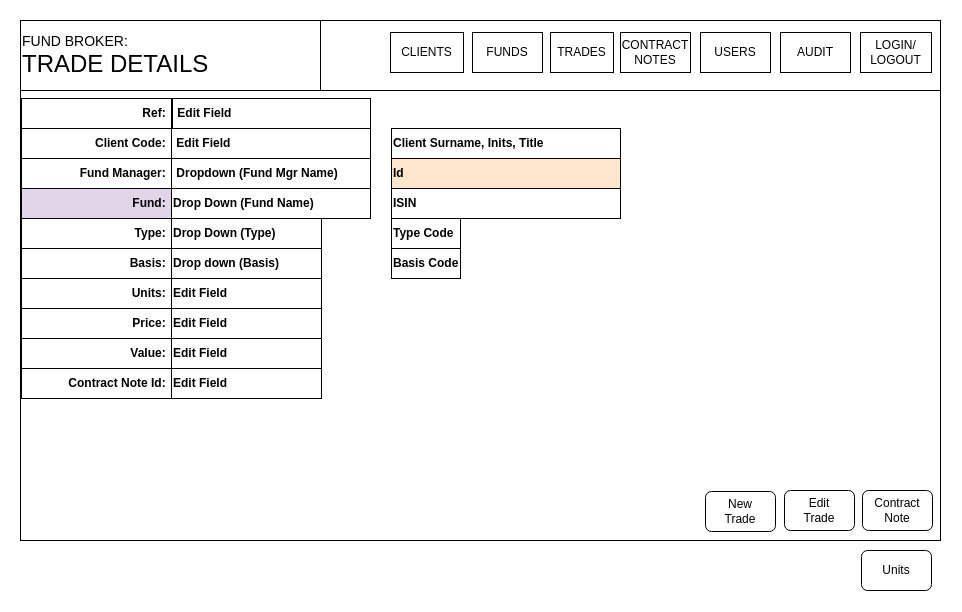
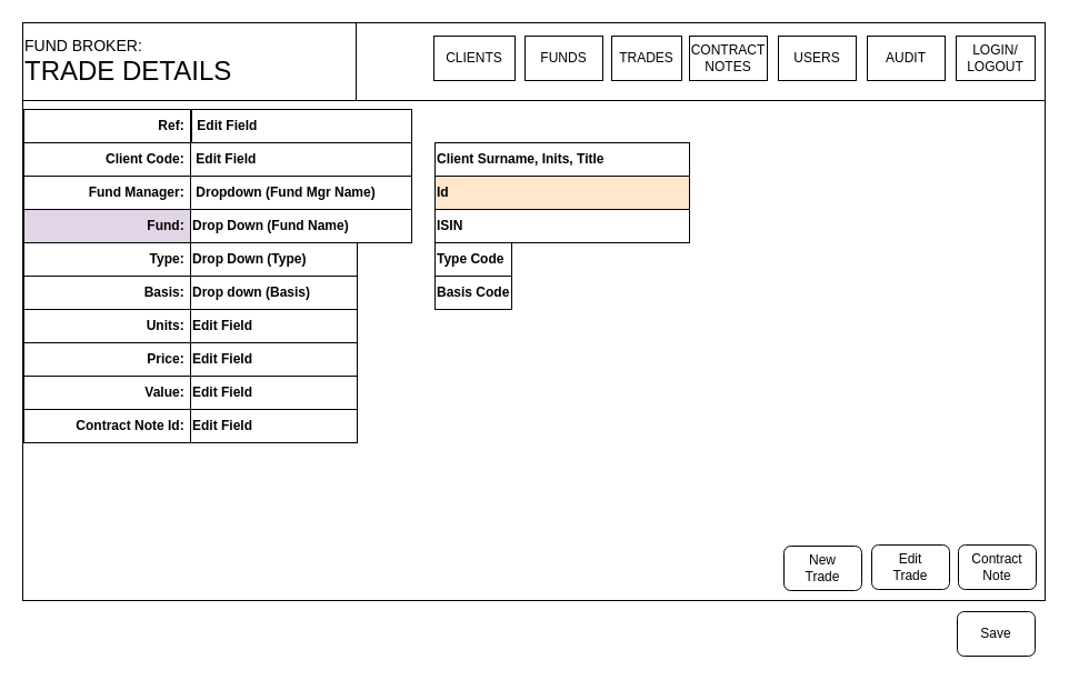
  <mxCell id="0" />
  <mxCell id="1" parent="0" />
  <mxCell id="2" value="&lt;span style=&quot;color: rgba(0, 0, 0, 0); font-family: monospace; font-size: 0px; text-align: start; text-wrap: nowrap;&quot;&gt;%3CmxGraphModel%3E%3Croot%3E%3CmxCell%20id%3D%220%22%2F%3E%3CmxCell%20id%3D%221%22%20parent%3D%220%22%2F%3E%3CmxCell%20id%3D%222%22%20value%3D%22Edit%20Field%22%20style%3D%22rounded%3D0%3BwhiteSpace%3Dwrap%3Bhtml%3D1%3Balign%3Dleft%3B%22%20vertex%3D%221%22%20parent%3D%221%22%3E%3CmxGeometry%20x%3D%22280%22%20y%3D%22210%22%20width%3D%22390%22%20height%3D%2230%22%20as%3D%22geometry%22%2F%3E%3C%2FmxCell%3E%3C%2Froot%3E%3C%2FmxGraphModel%3E&lt;/span&gt;" style="rounded=0;whiteSpace=wrap;html=1;" parent="1" vertex="1"><mxGeometry x="20" y="20" width="920" height="520" as="geometry" /></mxCell>
  <mxCell id="3" value="" style="rounded=0;whiteSpace=wrap;html=1;align=left;" parent="1" vertex="1"><mxGeometry x="20" y="20" width="920" height="70" as="geometry" /></mxCell>
  <mxCell id="4" value="LOGIN/&lt;div&gt;LOGOUT&lt;/div&gt;" style="rounded=0;whiteSpace=wrap;html=1;" parent="1" vertex="1"><mxGeometry x="860" y="32" width="71" height="40" as="geometry" /></mxCell>
  <mxCell id="5" value="CLIENTS" style="rounded=0;whiteSpace=wrap;html=1;" parent="1" vertex="1"><mxGeometry x="390" y="32" width="73" height="40" as="geometry" /></mxCell>
  <mxCell id="6" value="FUNDS" style="rounded=0;whiteSpace=wrap;html=1;" parent="1" vertex="1"><mxGeometry x="472" y="32" width="70" height="40" as="geometry" /></mxCell>
  <mxCell id="7" value="TRADES" style="rounded=0;whiteSpace=wrap;html=1;" parent="1" vertex="1"><mxGeometry x="550" y="32" width="63" height="40" as="geometry" /></mxCell>
  <mxCell id="8" value="CONTRACT&lt;div&gt;NOTES&lt;/div&gt;" style="rounded=0;whiteSpace=wrap;html=1;" parent="1" vertex="1"><mxGeometry x="620" y="32" width="70" height="40" as="geometry" /></mxCell>
  <mxCell id="9" value="&lt;font style=&quot;font-size: 14px;&quot;&gt;FUND BROKER:&lt;/font&gt;&lt;div&gt;&lt;span style=&quot;font-size: 24px; background-color: initial;&quot;&gt;TRADE DETAILS&lt;/span&gt;&lt;/div&gt;" style="rounded=0;whiteSpace=wrap;html=1;align=left;" parent="1" vertex="1"><mxGeometry x="20" y="20" width="300" height="70" as="geometry" /></mxCell>
  <mxCell id="10" value="&lt;div style=&quot;&quot;&gt;&lt;b&gt;&amp;nbsp;Edit Field&lt;/b&gt;&lt;/div&gt;" style="rounded=0;whiteSpace=wrap;html=1;align=left;" parent="1" vertex="1"><mxGeometry x="172" y="98" width="198" height="30" as="geometry" /></mxCell>
  <mxCell id="11" value="&lt;b&gt;Fund:&amp;nbsp;&lt;/b&gt;" style="rounded=0;whiteSpace=wrap;html=1;align=right;fillColor=#e1d5e7;" parent="1" vertex="1"><mxGeometry x="21" y="188" width="150" height="30" as="geometry" /></mxCell>
  <mxCell id="12" value="&lt;b&gt;Client Code:&amp;nbsp;&lt;/b&gt;" style="rounded=0;whiteSpace=wrap;html=1;align=right;" parent="1" vertex="1"><mxGeometry x="21" y="128" width="150" height="30" as="geometry" /></mxCell>
  <mxCell id="13" value="&lt;b&gt;Fund Manager:&amp;nbsp;&lt;/b&gt;" style="rounded=0;whiteSpace=wrap;html=1;align=right;" parent="1" vertex="1"><mxGeometry x="21" y="158" width="150" height="30" as="geometry" /></mxCell>
  <mxCell id="14" value="&lt;div style=&quot;&quot;&gt;&lt;b&gt;Type:&amp;nbsp;&lt;/b&gt;&lt;/div&gt;" style="rounded=0;whiteSpace=wrap;html=1;align=right;" parent="1" vertex="1"><mxGeometry x="21" y="218" width="150" height="30" as="geometry" /></mxCell>
  <mxCell id="15" value="&lt;b&gt;Basis:&amp;nbsp;&lt;/b&gt;" style="rounded=0;whiteSpace=wrap;html=1;align=right;" parent="1" vertex="1"><mxGeometry x="21" y="248" width="150" height="30" as="geometry" /></mxCell>
  <mxCell id="16" value="&lt;div style=&quot;&quot;&gt;&lt;b&gt;Ref:&amp;nbsp;&lt;/b&gt;&lt;/div&gt;" style="rounded=0;whiteSpace=wrap;html=1;align=right;" parent="1" vertex="1"><mxGeometry x="21" y="98" width="150" height="30" as="geometry" /></mxCell>
  <mxCell id="17" value="&lt;div style=&quot;&quot;&gt;&lt;b&gt;&amp;nbsp;Edit Field&lt;/b&gt;&lt;/div&gt;" style="rounded=0;whiteSpace=wrap;html=1;align=left;" parent="1" vertex="1"><mxGeometry x="171" y="128" width="199" height="30" as="geometry" /></mxCell>
  <mxCell id="18" value="&lt;div style=&quot;&quot;&gt;&lt;b&gt;&amp;nbsp;Dropdown (Fund Mgr Name)&lt;/b&gt;&lt;/div&gt;" style="rounded=0;whiteSpace=wrap;html=1;align=left;" parent="1" vertex="1"><mxGeometry x="171" y="158" width="199" height="30" as="geometry" /></mxCell>
  <mxCell id="19" value="&lt;div style=&quot;&quot;&gt;&lt;b&gt;Drop Down (Fund Name)&lt;/b&gt;&lt;/div&gt;" style="rounded=0;whiteSpace=wrap;html=1;align=left;" parent="1" vertex="1"><mxGeometry x="171" y="188" width="199" height="30" as="geometry" /></mxCell>
  <mxCell id="20" value="&lt;b&gt;Drop Down (Type)&lt;/b&gt;" style="rounded=0;whiteSpace=wrap;html=1;align=left;" parent="1" vertex="1"><mxGeometry x="171" y="218" width="150" height="30" as="geometry" /></mxCell>
  <mxCell id="21" value="&lt;div style=&quot;&quot;&gt;&lt;b&gt;Drop down (Basis)&lt;/b&gt;&lt;/div&gt;" style="rounded=0;whiteSpace=wrap;html=1;align=left;" parent="1" vertex="1"><mxGeometry x="171" y="248" width="150" height="30" as="geometry" /></mxCell>
  <mxCell id="22" value="Edit&lt;div&gt;Trade&lt;/div&gt;" style="rounded=1;whiteSpace=wrap;html=1;" parent="1" vertex="1"><mxGeometry x="784" y="490" width="70" height="40" as="geometry" /></mxCell>
  <mxCell id="23" value="USERS" style="rounded=0;whiteSpace=wrap;html=1;" parent="1" vertex="1"><mxGeometry x="700" y="32" width="70" height="40" as="geometry" /></mxCell>
  <mxCell id="24" value="AUDIT" style="rounded=0;whiteSpace=wrap;html=1;" parent="1" vertex="1"><mxGeometry x="780" y="32" width="70" height="40" as="geometry" /></mxCell>
  <mxCell id="25" value="&lt;div&gt;New&lt;/div&gt;&lt;div&gt;Trade&lt;/div&gt;" style="rounded=1;whiteSpace=wrap;html=1;" parent="1" vertex="1"><mxGeometry x="705" y="491" width="70" height="40" as="geometry" /></mxCell>
  <mxCell id="26" value="&lt;b&gt;Units:&amp;nbsp;&lt;/b&gt;" style="rounded=0;whiteSpace=wrap;html=1;align=right;" parent="1" vertex="1"><mxGeometry x="21" y="278" width="150" height="30" as="geometry" /></mxCell>
  <mxCell id="27" value="&lt;div style=&quot;&quot;&gt;&lt;b&gt;Edit Field&lt;/b&gt;&lt;/div&gt;" style="rounded=0;whiteSpace=wrap;html=1;align=left;" parent="1" vertex="1"><mxGeometry x="171" y="278" width="150" height="30" as="geometry" /></mxCell>
  <mxCell id="28" value="&lt;b&gt;Price:&amp;nbsp;&lt;/b&gt;" style="rounded=0;whiteSpace=wrap;html=1;align=right;" vertex="1" parent="1"><mxGeometry x="21" y="308" width="150" height="30" as="geometry" /></mxCell>
  <mxCell id="29" value="&lt;div style=&quot;&quot;&gt;&lt;b&gt;Edit Field&lt;/b&gt;&lt;/div&gt;" style="rounded=0;whiteSpace=wrap;html=1;align=left;" vertex="1" parent="1"><mxGeometry x="171" y="308" width="150" height="30" as="geometry" /></mxCell>
  <mxCell id="30" value="&lt;b&gt;Value:&amp;nbsp;&lt;/b&gt;" style="rounded=0;whiteSpace=wrap;html=1;align=right;" vertex="1" parent="1"><mxGeometry x="21" y="338" width="150" height="30" as="geometry" /></mxCell>
  <mxCell id="31" value="&lt;div style=&quot;&quot;&gt;&lt;b&gt;Edit Field&lt;/b&gt;&lt;/div&gt;" style="rounded=0;whiteSpace=wrap;html=1;align=left;" vertex="1" parent="1"><mxGeometry x="171" y="338" width="150" height="30" as="geometry" /></mxCell>
  <mxCell id="32" value="&lt;b&gt;Contract Note Id:&amp;nbsp;&lt;/b&gt;" style="rounded=0;whiteSpace=wrap;html=1;align=right;" vertex="1" parent="1"><mxGeometry x="21" y="368" width="150" height="30" as="geometry" /></mxCell>
  <mxCell id="33" value="&lt;div style=&quot;&quot;&gt;&lt;b&gt;Edit Field&lt;/b&gt;&lt;/div&gt;" style="rounded=0;whiteSpace=wrap;html=1;align=left;" vertex="1" parent="1"><mxGeometry x="171" y="368" width="150" height="30" as="geometry" /></mxCell>
  <mxCell id="34" value="&lt;b&gt;Client Surname, Inits, Title&lt;/b&gt;" style="rounded=0;whiteSpace=wrap;html=1;align=left;" vertex="1" parent="1"><mxGeometry x="391" y="128" width="229" height="30" as="geometry" /></mxCell>
  <mxCell id="35" value="&lt;b&gt;ISIN&lt;/b&gt;" style="rounded=0;whiteSpace=wrap;html=1;align=left;" vertex="1" parent="1"><mxGeometry x="391" y="188" width="229" height="30" as="geometry" /></mxCell>
  <mxCell id="36" value="&lt;b&gt;Id&lt;/b&gt;" style="rounded=0;whiteSpace=wrap;html=1;align=left;fillColor=#ffe6cc;" vertex="1" parent="1"><mxGeometry x="391" y="158" width="229" height="30" as="geometry" /></mxCell>
  <mxCell id="37" value="&lt;div style=&quot;&quot;&gt;&lt;b&gt;Type Code&lt;/b&gt;&lt;/div&gt;" style="rounded=0;whiteSpace=wrap;html=1;align=left;" vertex="1" parent="1"><mxGeometry x="391" y="218" width="69" height="30" as="geometry" /></mxCell>
  <mxCell id="38" value="&lt;div style=&quot;&quot;&gt;&lt;b&gt;Basis Code&lt;/b&gt;&lt;/div&gt;" style="rounded=0;whiteSpace=wrap;html=1;align=left;" vertex="1" parent="1"><mxGeometry x="391" y="248" width="69" height="30" as="geometry" /></mxCell>
  <mxCell id="39" value="Contract&lt;div&gt;Note&lt;/div&gt;" style="rounded=1;whiteSpace=wrap;html=1;" vertex="1" parent="1"><mxGeometry x="862" y="490" width="70" height="40" as="geometry" /></mxCell>
- <mxCell id="40" value="Units" style="rounded=1;whiteSpace=wrap;html=1;" vertex="1" parent="1"><mxGeometry x="861" y="550" width="70" height="40" as="geometry" /></mxCell>
+ <mxCell id="40" value="Save" style="rounded=1;whiteSpace=wrap;html=1;" vertex="1" parent="1"><mxGeometry x="861" y="550" width="70" height="40" as="geometry" /></mxCell>
